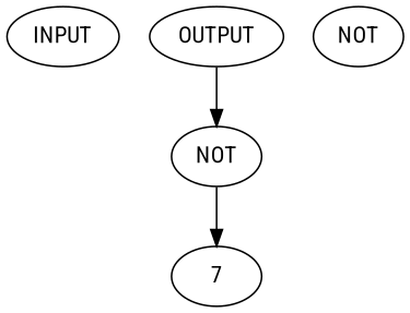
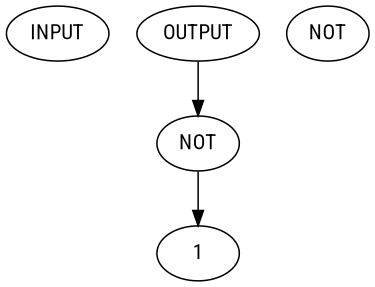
  digraph {
    fontname="Roboto Condensed"
    node [fontname="Roboto Condensed"]
    edge [fontname="Roboto Condensed"]
    n1 [label=INPUT]
    n2 [label=NOT]
-   1 [label=7]
+   1
    n4 [label=NOT]
    n5 [label=OUTPUT]
    n2 -> 1
    n5 -> n2
  }
